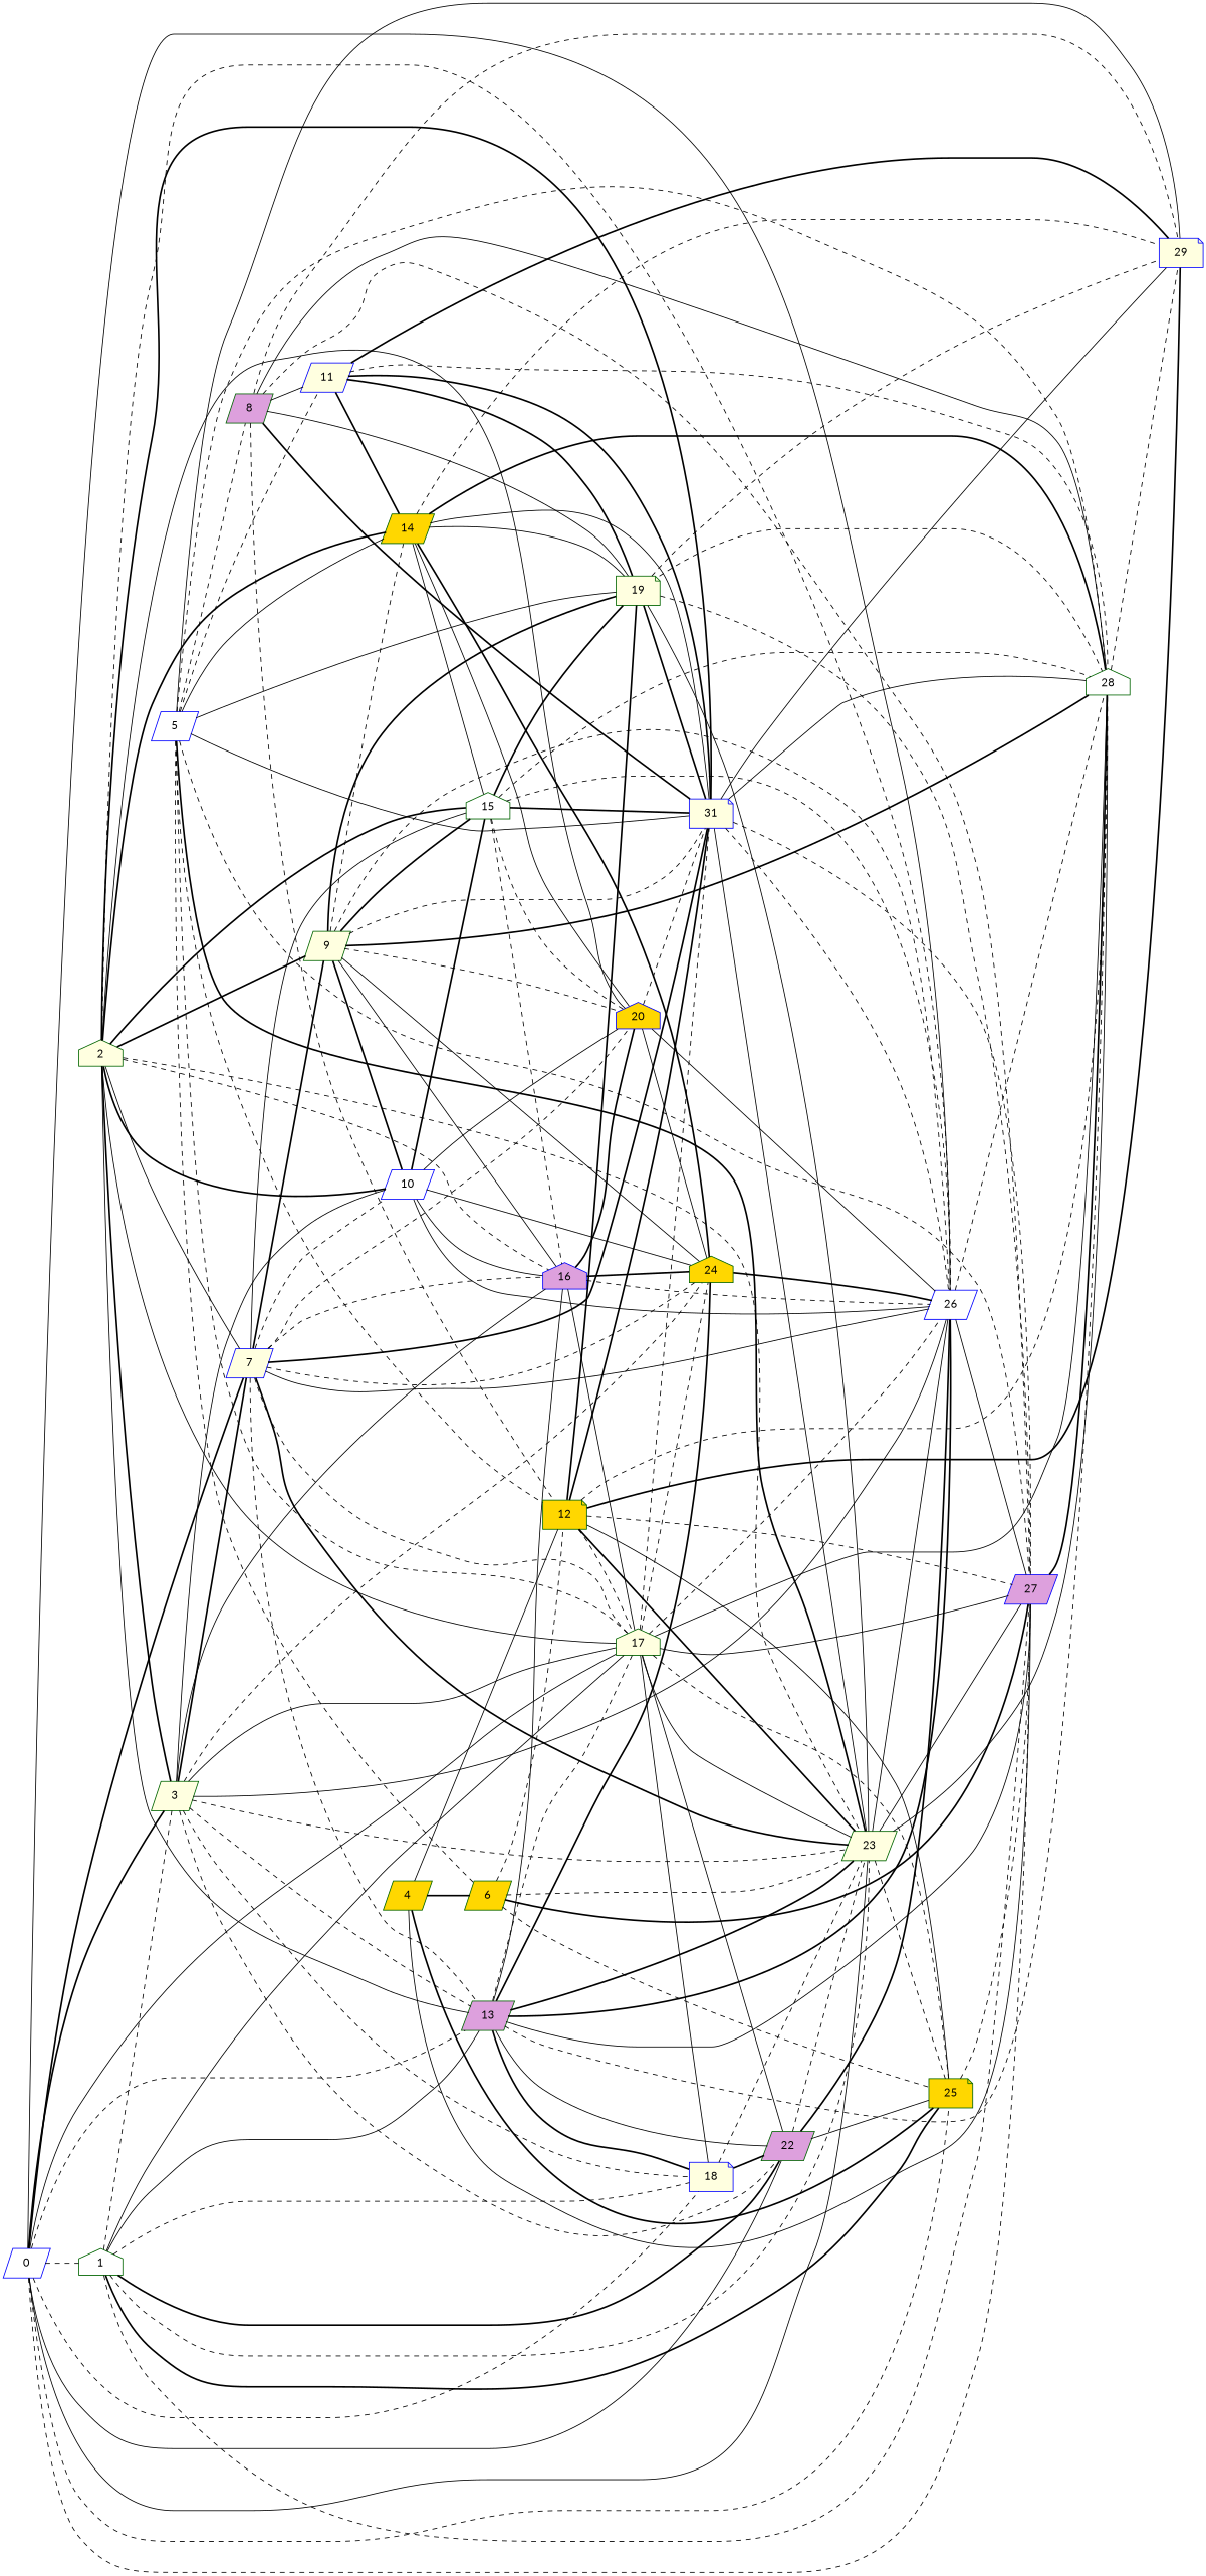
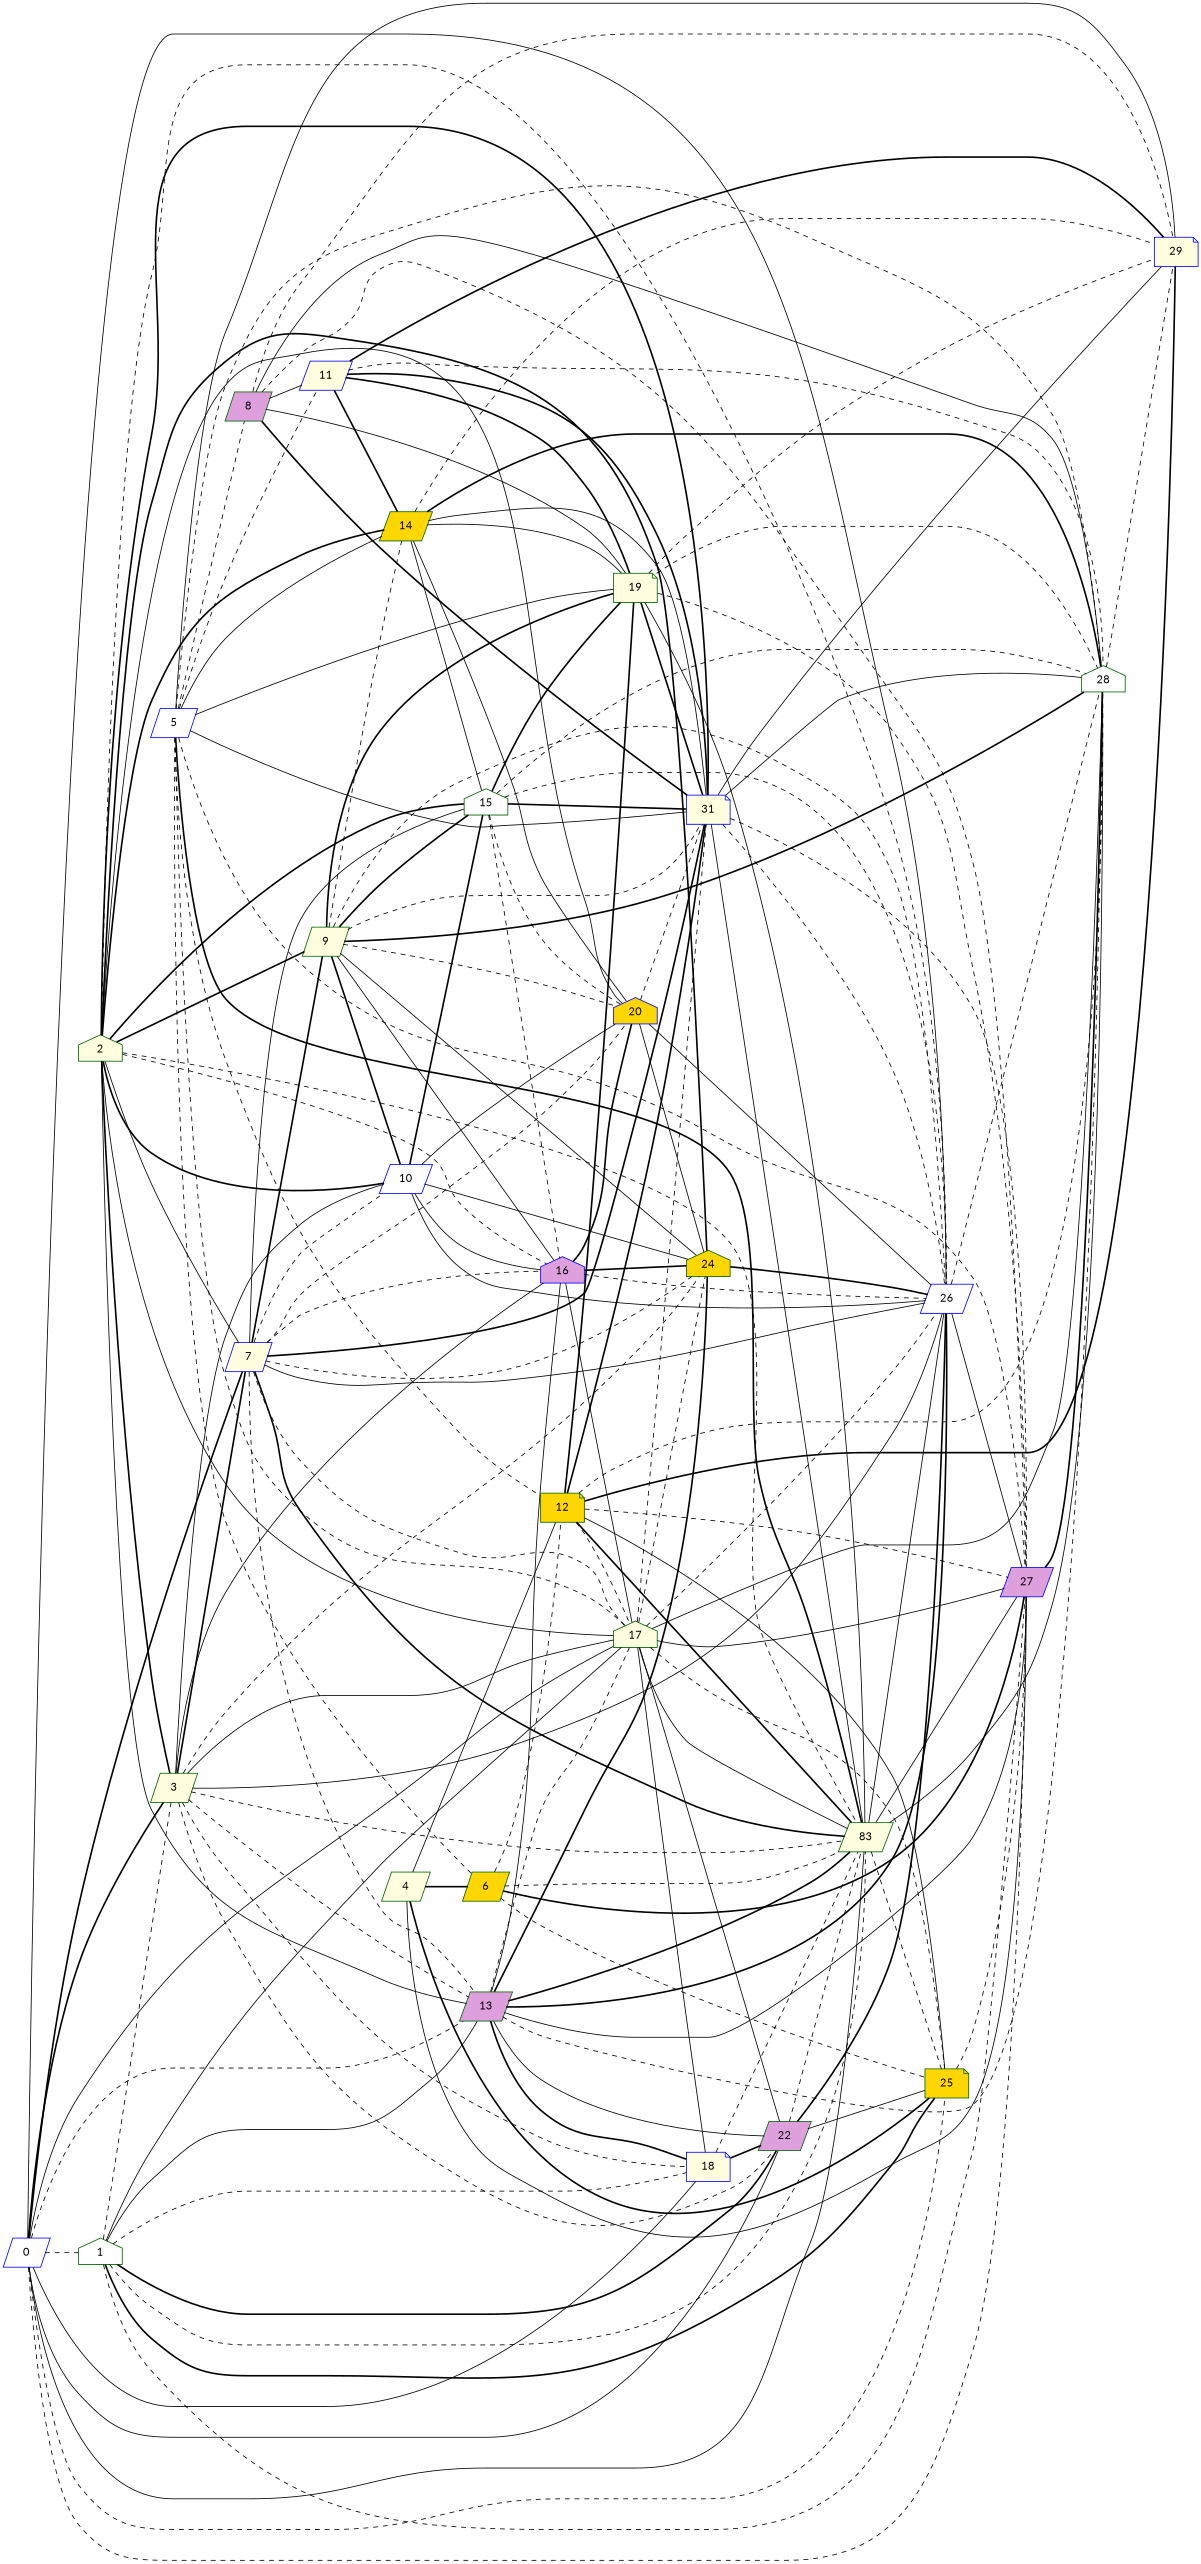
  strict graph {
    fontname=Lato
    rankdir=LR
    node [color=darkgreen fillcolor=lightyellow fontname=Lato shape=parallelogram style=filled]
    edge [fontname=Lato style=dashed]
    0 [color=blue fillcolor=white]
    1 [fillcolor=white shape=house]
    3
    7 [color=blue]
    13 [fillcolor=plum]
    17 [shape=house]
    18 [color=blue shape=note]
    22 [fillcolor=plum]
-   23
+   23 [label=83]
    25 [fillcolor=gold shape=note]
    26 [color=blue fillcolor=white]
    27 [color=blue fillcolor=plum]
    10 [color=blue fillcolor=white]
    16 [color=blue fillcolor=plum shape=house]
    24 [fillcolor=gold shape=house]
    9
    15 [fillcolor=white shape=house]
    20 [color=blue fillcolor=gold shape=house]
    n19 [color=blue label=31 shape=note]
    28 [fillcolor=white shape=house]
    2 [shape=house]
    14 [fillcolor=gold]
    19 [shape=note]
    29 [color=blue shape=note]
-   4 [fillcolor=gold]
+   4
    6 [fillcolor=gold]
    12 [fillcolor=gold shape=note]
    5 [color=blue fillcolor=white]
    8 [fillcolor=plum]
    11 [color=blue]
    0 -- 1
    0 -- 3 [style=bold]
    0 -- 7 [style=bold]
    0 -- 13
    0 -- 17 [style=solid]
-   0 -- 18
+   0 -- 18 [style=solid]
    0 -- 22 [style=solid]
    0 -- 23 [style=solid]
    0 -- 25
    0 -- 26 [style=solid]
    0 -- 27
    1 -- 3
    1 -- 13 [style=solid]
    1 -- 17 [style=solid]
    1 -- 18
    1 -- 22 [style=bold]
    1 -- 23
    1 -- 25 [style=bold]
    1 -- 27
    3 -- 7 [style=bold]
    3 -- 13
    3 -- 17 [style=solid]
    3 -- 18
    3 -- 22
    3 -- 23
    3 -- 26 [style=solid]
    3 -- 10 [style=solid]
    3 -- 16 [style=solid]
    3 -- 24
    7 -- 13
    7 -- 17
    7 -- 23 [style=bold]
    7 -- 26 [style=solid]
    7 -- 10
    7 -- 16
    7 -- 24
    7 -- 9 [style=bold]
    7 -- 15 [style=solid]
    7 -- 20
    7 -- n19 [style=bold]
    13 -- 17
    13 -- 18 [style=bold]
    13 -- 22 [style=solid]
    13 -- 23 [style=bold]
    13 -- 26 [style=bold]
    13 -- 27 [style=solid]
    13 -- 16 [style=solid]
    13 -- 24 [style=bold]
    13 -- 28
    17 -- 18 [style=solid]
    17 -- 22 [style=solid]
    17 -- 23 [style=solid]
    17 -- 25
    17 -- 26
    17 -- 27 [style=solid]
    17 -- 24
    17 -- n19
    17 -- 28 [style=solid]
    18 -- 22 [style=bold]
    18 -- 23
    22 -- 23
    22 -- 25 [style=solid]
    22 -- 26 [style=bold]
    23 -- 25
    23 -- 26 [style=solid]
    23 -- 27 [style=solid]
    23 -- 28 [style=solid]
    25 -- 27
    26 -- 27 [style=solid]
    26 -- 28
    27 -- 28 [style=bold]
    10 -- 26 [style=solid]
    10 -- 16 [style=solid]
    10 -- 24 [style=solid]
    10 -- 15 [style=bold]
    10 -- 20 [style=solid]
    16 -- 17 [style=solid]
    16 -- 26
    16 -- 24 [style=bold]
    16 -- 20 [style=bold]
    24 -- 26 [style=bold]
    9 -- 26
    9 -- 10 [style=bold]
    9 -- 16 [style=solid]
    9 -- 24 [style=solid]
    9 -- 15 [style=bold]
    9 -- 20
    9 -- n19
    9 -- 28 [style=bold]
    9 -- 14
    9 -- 19 [style=bold]
    15 -- 26
    15 -- 16
    15 -- 20
    15 -- n19 [style=bold]
    15 -- 28
    15 -- 19 [style=bold]
    20 -- 26 [style=solid]
    20 -- 24 [style=solid]
    20 -- n19
    n19 -- 23 [style=solid]
    n19 -- 26
    n19 -- 27
    n19 -- 28 [style=solid]
    n19 -- 29 [style=solid]
    28 -- 29
    2 -- 3 [style=bold]
    2 -- 7 [style=solid]
    2 -- 13 [style=solid]
    2 -- 17 [style=solid]
    2 -- 23
    2 -- 26
    2 -- 10 [style=bold]
    2 -- 16
-   14 -- 24 [style=bold]
+   2 -- 24 [style=bold]
    2 -- 9 [style=bold]
    2 -- 15 [style=bold]
    2 -- 20 [style=solid]
    2 -- n19 [style=bold]
    2 -- 14 [style=bold]
    14 -- 15 [style=solid]
    14 -- 20 [style=solid]
    14 -- n19 [style=solid]
    14 -- 28 [style=bold]
    14 -- 19 [style=solid]
    14 -- 29
    19 -- 23 [style=solid]
    19 -- 27
    19 -- n19 [style=bold]
    19 -- 28
    19 -- 29
    4 -- 25 [style=bold]
    4 -- 27 [style=solid]
    4 -- 6 [style=bold]
    4 -- 12 [style=solid]
    6 -- 23
    6 -- 25
    6 -- 27 [style=bold]
    6 -- 12
    12 -- 17
    12 -- 23 [style=bold]
    12 -- 25 [style=solid]
    12 -- 27
    12 -- n19 [style=bold]
    12 -- 28
    12 -- 19 [style=bold]
    12 -- 29 [style=bold]
    5 -- 17
    5 -- 23 [style=bold]
    5 -- 27
    5 -- n19 [style=solid]
    5 -- 28
    5 -- 14 [style=solid]
    5 -- 19 [style=solid]
    5 -- 29 [style=solid]
    5 -- 6
    5 -- 12
    5 -- 8
    5 -- 11
    8 -- 27
    8 -- n19 [style=bold]
    8 -- 28 [style=solid]
    8 -- 19 [style=solid]
    8 -- 29
-   8 -- 12
    8 -- 11 [style=solid]
    11 -- n19 [style=bold]
    11 -- 28
    11 -- 14 [style=bold]
    11 -- 19 [style=bold]
    11 -- 29 [style=bold]
  }
